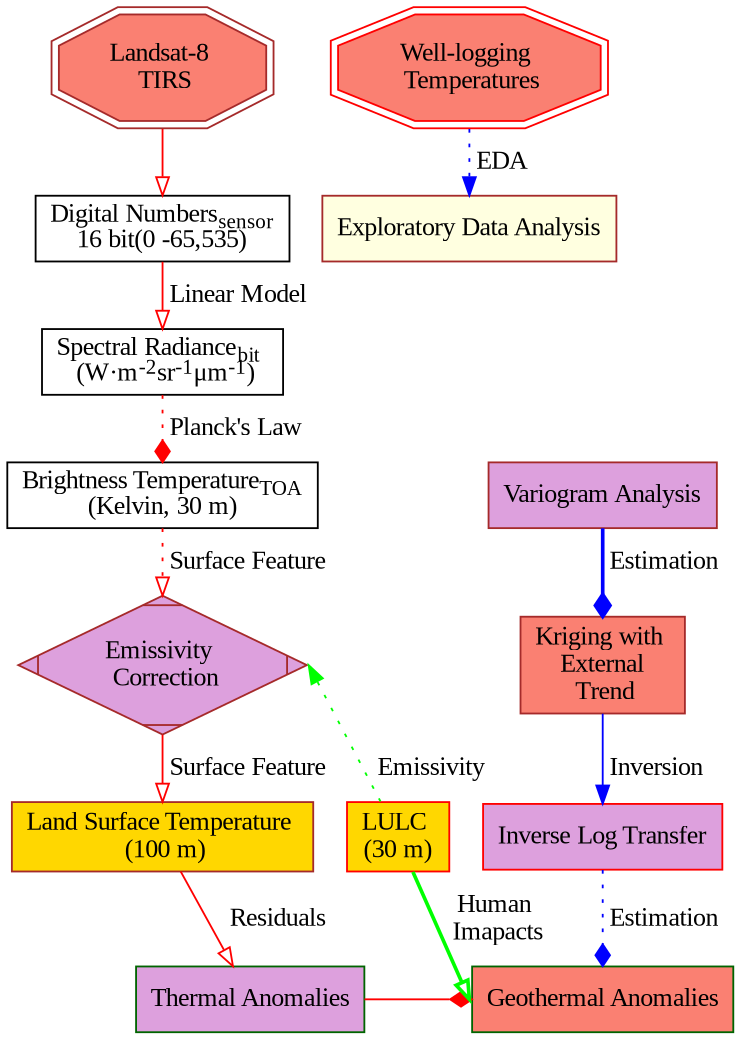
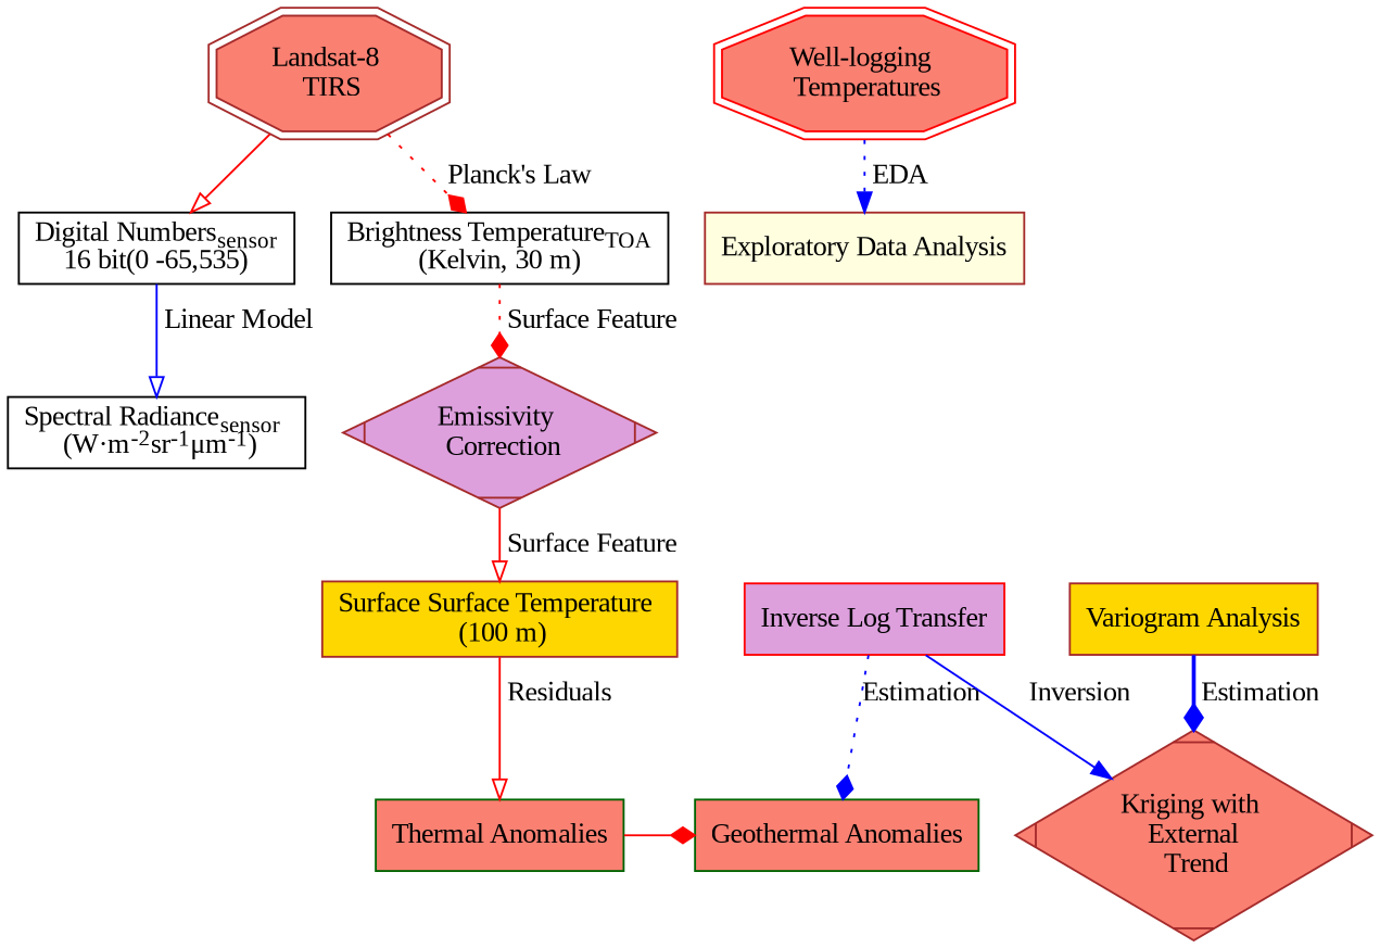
  digraph {
    fontname="Liberation Serif"
    fontsize=12
    ranksep=0.3
    splines=false
    node [color=brown fillcolor=salmon fontname="Liberation Serif" shape=box style=filled]
    edge [arrowhead=onormal color=red fontname="Liberation Serif" style=solid weight=8]
    n1 [label="Landsat-8 \n TIRS" shape=doubleoctagon]
    n2 [color=red label="Well-logging \n Temperatures" shape=doubleoctagon]
-   n3 [color=darkgreen fillcolor=plum label="Thermal Anomalies"]
+   n3 [color=darkgreen label="Thermal Anomalies"]
    n4 [color=darkgreen label="Geothermal Anomalies"]
    n5 [label=<Digital Numbers<SUB>sensor</SUB><BR/>16 bit(0 -65,535)> color="" fillcolor="" style=""]
-   n6 [label=<Spectral Radiance<SUB>bit</SUB> <BR/> (W&middot;m<SUP>-2</SUP>sr<SUP>-1</SUP>&mu;m<SUP>-1</SUP>)> color="" fillcolor="" style=""]
+   n6 [label=<Spectral Radiance<SUB>sensor</SUB> <BR/> (W&middot;m<SUP>-2</SUP>sr<SUP>-1</SUP>&mu;m<SUP>-1</SUP>)> color="" fillcolor="" style=""]
    n7 [label=<Brightness Temperature<SUB>TOA</SUB><BR/>(Kelvin, 30 m)> color="" fillcolor="" style=""]
    n8 [fillcolor=plum label="Emissivity \n Correction" shape=Mdiamond]
-   n9 [fillcolor=gold label="Land Surface Temperature \n (100 m)"]
+   n9 [fillcolor=gold label="Surface Surface Temperature \n (100 m)"]
    n10 [fillcolor=lightyellow label="Exploratory Data Analysis"]
-   n11 [fillcolor=plum label="Variogram Analysis"]
-   n12 [label="Kriging with \n External \n Trend"]
+   n11 [fillcolor=gold label="Variogram Analysis"]
+   n12 [label="Kriging with \n External \n Trend" shape=Mdiamond]
    n13 [color=red fillcolor=plum label="Inverse Log Transfer"]
-   n14 [color=red fillcolor=gold label="LULC \n(30 m)"]
    subgraph sub_1 {
      rank=same
      n1
      n2
    }
    subgraph sub_2 {
      rank=same
      n3
      n4
    }
    subgraph sub_3 {
      n1
      n3
      n4
      n5
      n6
      n7
      n8
      n9
    }
    subgraph sub_4 {
      n2
      n4
      n10
      n11
      n12
      n13
    }
    subgraph sub_5 {
      n4
      n8
-     n14
    }
    n1 -> n5
    n2 -> n10 [arrowhead=normal color=blue label=" EDA" style=dotted weight=10]
    n3 -> n4 [arrowhead=diamond]
-   n5 -> n6 [label=" Linear Model"]
-   n6 -> n7 [arrowhead=diamond label=" Planck's Law" style=dotted]
-   n7 -> n8 [label=" Surface Feature" style=dotted]
+   n5 -> n6 [color=blue label=" Linear Model"]
+   n1 -> n7 [arrowhead=diamond label=" Planck's Law" style=dotted]
+   n7 -> n8 [arrowhead=diamond label=" Surface Feature" style=dotted]
    n8 -> n9 [label=" Surface Feature"]
-   n8 -> n14 [color=green dir=back label=" Emissivity" style=dotted tailport=e arrowhead="" weight=""]
    n9 -> n3 [label=" Residuals"]
    n11 -> n12 [arrowhead=diamond color=blue label=" Estimation" style=bold weight=10]
-   n12 -> n13 [arrowhead=normal color=blue label=" Inversion" weight=10]
+   n13 -> n12 [arrowhead=normal color=blue label=" Inversion" weight=10]
    n13 -> n4 [arrowhead=diamond color=blue label=" Estimation" style=dotted weight=10]
-   n14 -> n4 [color=green headport=w label=" Human \n Imapacts" style=bold weight=""]
  }
